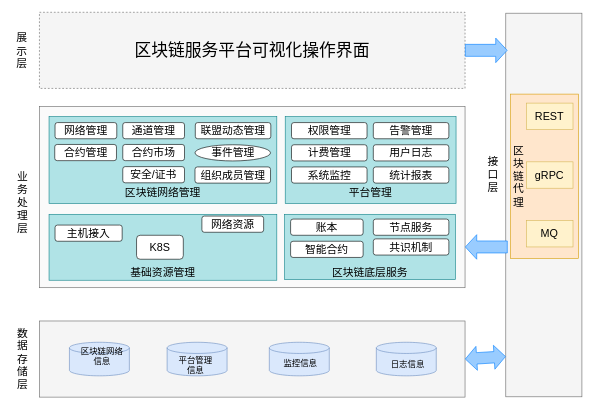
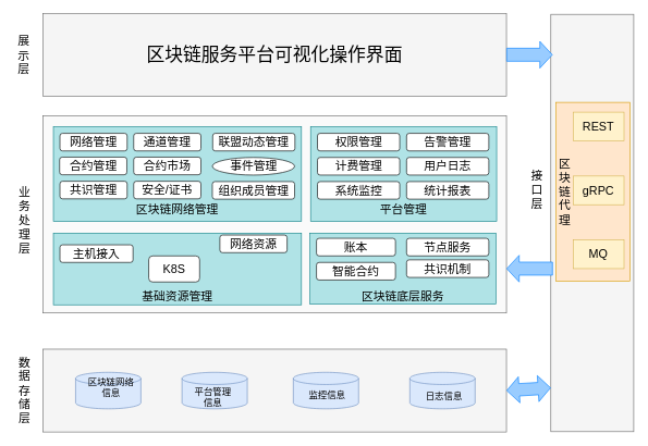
  <mxCell id="0" />
  <mxCell id="1" parent="0" />
  <mxCell id="2" value="" style="rounded=0;whiteSpace=wrap;html=1;fontSize=18;fillColor=#f5f5f5;strokeColor=#666666;glass=0;shadow=0;comic=0;arcSize=12;fillOpacity=50;fontColor=#333333;" parent="1" vertex="1"><mxGeometry x="65" y="177.5" width="710" height="302" as="geometry" /></mxCell>
  <mxCell id="3" value="&lt;br&gt;&lt;br&gt;&lt;br&gt;&lt;br&gt;区块链底层服务" style="rounded=0;whiteSpace=wrap;html=1;shadow=0;glass=0;comic=0;fontSize=18;fillColor=#b0e3e6;strokeColor=#0e8088;" parent="1" vertex="1"><mxGeometry x="474" y="357" width="285" height="109" as="geometry" /></mxCell>
  <mxCell id="4" value="&lt;br&gt;&lt;br&gt;&lt;br&gt;&lt;br&gt;&lt;br&gt;区块链网络管理" style="rounded=0;whiteSpace=wrap;html=1;shadow=0;glass=0;comic=0;fontSize=18;fillColor=#b0e3e6;strokeColor=#0e8088;" parent="1" vertex="1"><mxGeometry x="81" y="194" width="380" height="145" as="geometry" /></mxCell>
  <mxCell id="5" value="网络管理" style="rounded=1;whiteSpace=wrap;html=1;shadow=0;glass=0;comic=0;fontSize=18;" parent="1" vertex="1"><mxGeometry x="91" y="204" width="103" height="27" as="geometry" /></mxCell>
  <mxCell id="6" value="通道管理" style="rounded=1;whiteSpace=wrap;html=1;shadow=0;glass=0;comic=0;fontSize=18;" parent="1" vertex="1"><mxGeometry x="204" y="204" width="103" height="27" as="geometry" /></mxCell>
  <mxCell id="7" value="合约管理" style="rounded=1;whiteSpace=wrap;html=1;shadow=0;glass=0;comic=0;fontSize=18;" parent="1" vertex="1"><mxGeometry x="90.5" y="240.5" width="103" height="27" as="geometry" /></mxCell>
  <mxCell id="8" value="合约市场" style="rounded=1;whiteSpace=wrap;html=1;shadow=0;glass=0;comic=0;fontSize=18;" parent="1" vertex="1"><mxGeometry x="204" y="240.5" width="103" height="27" as="geometry" /></mxCell>
  <mxCell id="9" value="联盟动态管理" style="rounded=1;whiteSpace=wrap;html=1;shadow=0;glass=0;comic=0;fontSize=18;" parent="1" vertex="1"><mxGeometry x="325" y="204" width="126" height="27" as="geometry" /></mxCell>
  <mxCell id="10" value="事件管理" style="ellipse;whiteSpace=wrap;html=1;shadow=0;glass=0;comic=0;fontSize=18;" parent="1" vertex="1"><mxGeometry x="324.5" y="241" width="126" height="27" as="geometry" /></mxCell>
  <mxCell id="11" value="&lt;br&gt;&lt;br&gt;&lt;br&gt;&lt;br&gt;&lt;br&gt;平台管理" style="rounded=0;whiteSpace=wrap;html=1;shadow=0;glass=0;comic=0;fontSize=18;fillColor=#b0e3e6;strokeColor=#0e8088;" parent="1" vertex="1"><mxGeometry x="475" y="194" width="285" height="145" as="geometry" /></mxCell>
  <mxCell id="12" value="组织成员管理" style="rounded=1;whiteSpace=wrap;html=1;shadow=0;glass=0;comic=0;fontSize=18;" parent="1" vertex="1"><mxGeometry x="324.5" y="278" width="126" height="27" as="geometry" /></mxCell>
  <mxCell id="13" value="计费管理" style="rounded=1;whiteSpace=wrap;html=1;shadow=0;glass=0;comic=0;fontSize=18;" parent="1" vertex="1"><mxGeometry x="485.5" y="241" width="126" height="27" as="geometry" /></mxCell>
  <mxCell id="14" value="告警管理" style="rounded=1;whiteSpace=wrap;html=1;shadow=0;glass=0;comic=0;fontSize=18;" parent="1" vertex="1"><mxGeometry x="622" y="204" width="126" height="27" as="geometry" /></mxCell>
  <mxCell id="15" value="用户日志" style="rounded=1;whiteSpace=wrap;html=1;shadow=0;glass=0;comic=0;fontSize=18;" parent="1" vertex="1"><mxGeometry x="622" y="241" width="126" height="27" as="geometry" /></mxCell>
  <mxCell id="16" value="系统监控" style="rounded=1;whiteSpace=wrap;html=1;shadow=0;glass=0;comic=0;fontSize=18;" parent="1" vertex="1"><mxGeometry x="485.5" y="278" width="126" height="27" as="geometry" /></mxCell>
  <mxCell id="17" value="统计报表" style="rounded=1;whiteSpace=wrap;html=1;shadow=0;glass=0;comic=0;fontSize=18;" parent="1" vertex="1"><mxGeometry x="622" y="278" width="126" height="27" as="geometry" /></mxCell>
  <mxCell id="18" value="账本" style="rounded=1;whiteSpace=wrap;html=1;shadow=0;glass=0;comic=0;fontSize=18;fillColor=#FFFFFF;strokeColor=#000000;" parent="1" vertex="1"><mxGeometry x="484" y="365" width="121" height="27" as="geometry" /></mxCell>
  <mxCell id="19" value="节点服务" style="rounded=1;whiteSpace=wrap;html=1;shadow=0;glass=0;comic=0;fontSize=18;fillColor=#FFFFFF;strokeColor=#000000;" parent="1" vertex="1"><mxGeometry x="622" y="365" width="126" height="27" as="geometry" /></mxCell>
  <mxCell id="20" value="智能合约" style="rounded=1;whiteSpace=wrap;html=1;shadow=0;glass=0;comic=0;fontSize=18;fillColor=#FFFFFF;strokeColor=#000000;" parent="1" vertex="1"><mxGeometry x="484" y="402" width="121" height="27" as="geometry" /></mxCell>
  <mxCell id="21" value="&lt;br&gt;&lt;br&gt;&lt;br&gt;&lt;br&gt;基础资源管理&lt;br&gt;" style="rounded=0;whiteSpace=wrap;html=1;shadow=0;glass=0;comic=0;fontSize=18;fillColor=#b0e3e6;strokeColor=#0e8088;" parent="1" vertex="1"><mxGeometry x="81" y="357" width="380" height="110" as="geometry" /></mxCell>
+ <mxCell id="22" value="共识管理" style="rounded=1;whiteSpace=wrap;html=1;shadow=0;glass=0;comic=0;fontSize=18;" parent="1" vertex="1"><mxGeometry x="91" y="277.5" width="103" height="27" as="geometry" /></mxCell>
  <mxCell id="23" value="安全/证书" style="rounded=1;whiteSpace=wrap;html=1;shadow=0;glass=0;comic=0;fontSize=18;" parent="1" vertex="1"><mxGeometry x="204" y="277.5" width="103" height="27" as="geometry" /></mxCell>
  <mxCell id="24" value="权限管理" style="rounded=1;whiteSpace=wrap;html=1;shadow=0;glass=0;comic=0;fontSize=18;" parent="1" vertex="1"><mxGeometry x="485.5" y="204" width="126" height="27" as="geometry" /></mxCell>
  <mxCell id="25" value="主机接入" style="rounded=1;whiteSpace=wrap;html=1;shadow=0;glass=0;comic=0;fontSize=18;" parent="1" vertex="1"><mxGeometry x="91" y="375" width="112" height="27" as="geometry" /></mxCell>
  <mxCell id="26" value="K8S" style="rounded=1;whiteSpace=wrap;html=1;shadow=0;glass=0;comic=0;fontSize=18;" parent="1" vertex="1"><mxGeometry x="227" y="392" width="78" height="40" as="geometry" /></mxCell>
  <mxCell id="27" value="网络资源" style="rounded=1;whiteSpace=wrap;html=1;shadow=0;glass=0;comic=0;fontSize=18;" parent="1" vertex="1"><mxGeometry x="336" y="360" width="103" height="27" as="geometry" /></mxCell>
  <mxCell id="28" value="" style="rounded=0;whiteSpace=wrap;html=1;strokeColor=#666666;fillColor=#F5F5F5;" parent="1" vertex="1"><mxGeometry x="65" y="535" width="710" height="127" as="geometry" /></mxCell>
  <mxCell id="29" value="" style="rounded=0;whiteSpace=wrap;html=1;strokeColor=#666666;fillColor=#F5F5F5;direction=south;" parent="1" vertex="1"><mxGeometry x="843" y="21.5" width="127" height="640" as="geometry" /></mxCell>
- <mxCell id="30" value="&lt;font style=&quot;font-size: 28px&quot;&gt;区块链服务平台可视化操作界面&lt;/font&gt;" style="rounded=0;whiteSpace=wrap;html=1;strokeColor=#666666;fillColor=#F5F5F5;dashed=1;" parent="1" vertex="1"><mxGeometry x="65" y="20" width="710" height="127" as="geometry" /></mxCell>
+ <mxCell id="30" value="&lt;font style=&quot;font-size: 28px&quot;&gt;区块链服务平台可视化操作界面&lt;/font&gt;" style="rounded=0;whiteSpace=wrap;html=1;strokeColor=#666666;fillColor=#F5F5F5;" parent="1" vertex="1"><mxGeometry x="65" y="20" width="710" height="127" as="geometry" /></mxCell>
  <mxCell id="31" value="" style="strokeWidth=1;html=1;shape=mxgraph.flowchart.database;whiteSpace=wrap;rounded=0;fillColor=#dae8fc;fontSize=20;strokeColor=#6c8ebf;" parent="1" vertex="1"><mxGeometry x="115" y="570.5" width="100" height="56" as="geometry" /></mxCell>
  <mxCell id="32" value="区块链网络&lt;br&gt;信息" style="text;html=1;resizable=0;points=[];autosize=1;align=center;verticalAlign=top;spacingTop=-4;fontSize=14;" parent="1" vertex="1"><mxGeometry x="128.5" y="574.5" width="80" height="34" as="geometry" /></mxCell>
  <mxCell id="33" value="" style="strokeWidth=1;html=1;shape=mxgraph.flowchart.database;whiteSpace=wrap;rounded=0;fillColor=#dae8fc;fontSize=20;strokeColor=#6c8ebf;" parent="1" vertex="1"><mxGeometry x="278" y="570.5" width="100" height="56" as="geometry" /></mxCell>
  <mxCell id="34" value="平台管理&lt;br&gt;信息" style="text;html=1;resizable=0;points=[];autosize=1;align=center;verticalAlign=top;spacingTop=-4;fontSize=14;" parent="1" vertex="1"><mxGeometry x="291.5" y="589.5" width="66" height="34" as="geometry" /></mxCell>
  <mxCell id="35" value="" style="strokeWidth=1;html=1;shape=mxgraph.flowchart.database;whiteSpace=wrap;rounded=0;fillColor=#dae8fc;fontSize=20;strokeColor=#6c8ebf;" parent="1" vertex="1"><mxGeometry x="448.5" y="570.5" width="100" height="56" as="geometry" /></mxCell>
  <mxCell id="36" value="监控信息" style="text;html=1;resizable=0;points=[];autosize=1;align=center;verticalAlign=top;spacingTop=-4;fontSize=14;" parent="1" vertex="1"><mxGeometry x="467" y="594.5" width="66" height="17" as="geometry" /></mxCell>
  <mxCell id="37" value="" style="strokeWidth=1;html=1;shape=mxgraph.flowchart.database;whiteSpace=wrap;rounded=0;fillColor=#dae8fc;fontSize=20;strokeColor=#6c8ebf;" parent="1" vertex="1"><mxGeometry x="627" y="570.5" width="100" height="56" as="geometry" /></mxCell>
  <mxCell id="38" value="日志信息" style="text;html=1;resizable=0;points=[];autosize=1;align=center;verticalAlign=top;spacingTop=-4;fontSize=14;" parent="1" vertex="1"><mxGeometry x="645.5" y="595.5" width="66" height="17" as="geometry" /></mxCell>
  <mxCell id="39" value="展示层" style="rounded=0;whiteSpace=wrap;html=1;strokeWidth=1;fontSize=18;align=center;strokeColor=none;" parent="1" vertex="1"><mxGeometry x="20" y="21" width="32" height="127" as="geometry" /></mxCell>
  <mxCell id="40" value="业务处理层" style="rounded=0;whiteSpace=wrap;html=1;strokeWidth=1;fontSize=18;align=center;strokeColor=none;" parent="1" vertex="1"><mxGeometry x="20.5" y="177.5" width="32" height="320" as="geometry" /></mxCell>
  <mxCell id="41" value="数据存储层" style="rounded=0;whiteSpace=wrap;html=1;strokeWidth=1;fontSize=18;align=center;strokeColor=none;" parent="1" vertex="1"><mxGeometry x="20.5" y="535" width="32" height="127" as="geometry" /></mxCell>
  <mxCell id="42" value="接口层" style="rounded=0;whiteSpace=wrap;html=1;strokeWidth=1;fontSize=18;align=center;strokeColor=none;" parent="1" vertex="1"><mxGeometry x="806" y="227.5" width="32" height="127" as="geometry" /></mxCell>
  <mxCell id="43" value="" style="shape=flexArrow;endArrow=classic;html=1;strokeColor=#007FFF;fillColor=#99CCFF;fontSize=18;width=20;" parent="1" source="30" edge="1"><mxGeometry width="50" height="50" relative="1" as="geometry"><mxPoint x="775" y="133.5" as="sourcePoint" /><mxPoint x="845.711" y="83.5" as="targetPoint" /></mxGeometry></mxCell>
  <mxCell id="44" value="" style="rounded=0;whiteSpace=wrap;html=1;strokeColor=#d79b00;strokeWidth=1;fillColor=#ffe6cc;fontSize=18;align=center;" parent="1" vertex="1"><mxGeometry x="851" y="156.5" width="113" height="274" as="geometry" /></mxCell>
  <mxCell id="45" value="区块链代理" style="rounded=0;whiteSpace=wrap;html=1;strokeWidth=1;fontSize=18;align=center;strokeColor=none;fillColor=none;" parent="1" vertex="1"><mxGeometry x="851" y="181.5" width="27" height="224" as="geometry" /></mxCell>
  <mxCell id="46" value="REST" style="rounded=0;whiteSpace=wrap;html=1;strokeColor=#d6b656;strokeWidth=1;fillColor=#fff2cc;fontSize=18;align=center;" parent="1" vertex="1"><mxGeometry x="877.285" y="171.5" width="77.844" height="44" as="geometry" /></mxCell>
  <mxCell id="47" value="gRPC" style="rounded=0;whiteSpace=wrap;html=1;strokeColor=#d6b656;strokeWidth=1;fillColor=#fff2cc;fontSize=18;align=center;" parent="1" vertex="1"><mxGeometry x="877.285" y="269.5" width="77.844" height="44" as="geometry" /></mxCell>
  <mxCell id="48" value="MQ" style="rounded=0;whiteSpace=wrap;html=1;strokeColor=#d6b656;strokeWidth=1;fillColor=#fff2cc;fontSize=18;align=center;" parent="1" vertex="1"><mxGeometry x="877.285" y="367.5" width="77.844" height="44" as="geometry" /></mxCell>
  <mxCell id="49" value="共识机制" style="rounded=1;whiteSpace=wrap;html=1;shadow=0;glass=0;comic=0;fontSize=18;fillColor=#FFFFFF;strokeColor=#000000;" parent="1" vertex="1"><mxGeometry x="622" y="398" width="126" height="27" as="geometry" /></mxCell>
  <mxCell id="50" value="" style="shape=flexArrow;endArrow=classic;startArrow=classic;html=1;exitX=1;exitY=0.5;exitDx=0;exitDy=0;entryX=0.895;entryY=1;entryDx=0;entryDy=0;entryPerimeter=0;width=19;fillColor=#99CCFF;strokeColor=#007FFF;" parent="1" source="28" target="29" edge="1"><mxGeometry width="50" height="50" relative="1" as="geometry"><mxPoint x="785" y="616.5" as="sourcePoint" /><mxPoint x="835" y="566.5" as="targetPoint" /></mxGeometry></mxCell>
  <mxCell id="51" value="" style="shape=flexArrow;endArrow=classic;html=1;strokeColor=#007FFF;fillColor=#99CCFF;fontSize=18;width=20;" parent="1" edge="1"><mxGeometry width="50" height="50" relative="1" as="geometry"><mxPoint x="846" y="411.5" as="sourcePoint" /><mxPoint x="775" y="411.5" as="targetPoint" /></mxGeometry></mxCell>
